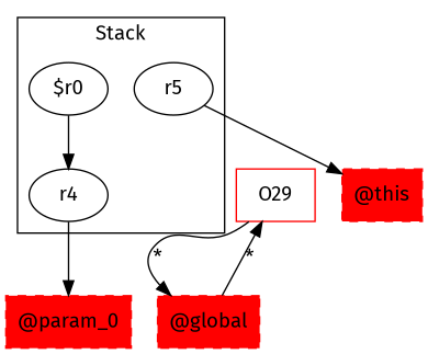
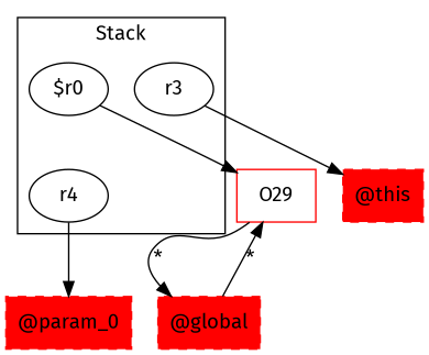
  digraph {
    fontname="Fira Sans"
    rankDir=LR
    node [fontname="Fira Sans" color=red shape=box]
    edge [fontname="Fira Sans"]
    "$r0" [color="" shape=""]
-   r3 [label=r5 color="" shape=""]
+   r3 [color="" shape=""]
    r4 [color="" shape=""]
    n4 [label=O29]
    "@this" [style="filled,dashed"]
    "@param_0" [style="filled,dashed"]
    "@global" [style="filled,dashed"]
    subgraph cluster_1 {
      label=Stack
      "$r0"
      r3
      r4
    }
-   "$r0" -> r4
+   "$r0" -> n4
    r3 -> "@this"
    r4 -> "@param_0"
    n4 -> "@global" [label="*" weight=0.2]
    "@global" -> n4 [label="*" weight=0.2]
  }
